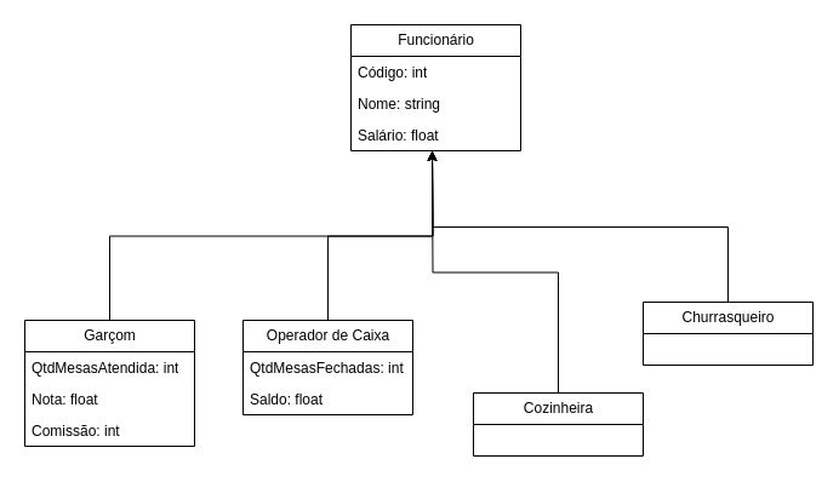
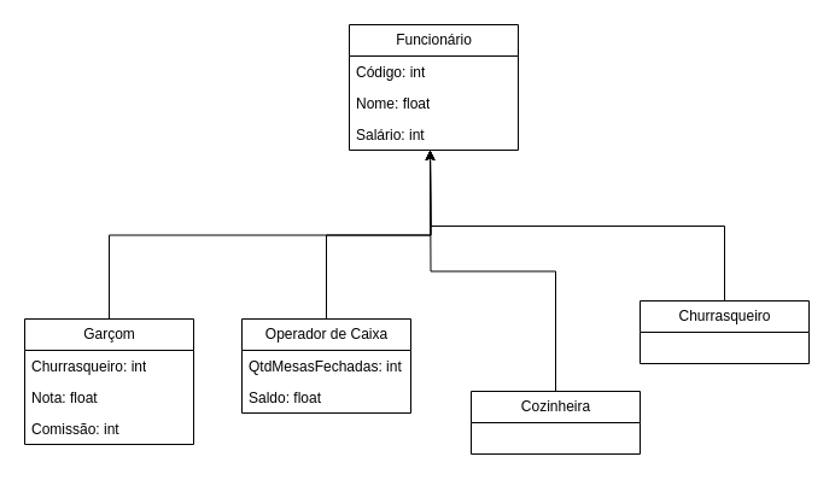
  <mxCell id="0" />
  <mxCell id="1" parent="0" />
  <mxCell id="2" value="Funcionário" style="swimlane;fontStyle=0;childLayout=stackLayout;horizontal=1;startSize=26;fillColor=none;horizontalStack=0;resizeParent=1;resizeParentMax=0;resizeLast=0;collapsible=1;marginBottom=0;html=1;" vertex="1" parent="1"><mxGeometry x="289" y="20" width="140" height="104" as="geometry"><mxRectangle x="240" y="140" width="90" height="26" as="alternateBounds" /></mxGeometry></mxCell>
  <mxCell id="3" value="Código: int" style="text;strokeColor=none;fillColor=none;align=left;verticalAlign=top;spacingLeft=4;spacingRight=4;overflow=hidden;rotatable=0;points=[[0,0.5],[1,0.5]];portConstraint=eastwest;html=1;" vertex="1" parent="2"><mxGeometry y="26" width="140" height="26" as="geometry" /></mxCell>
- <mxCell id="4" value="Nome: string" style="text;strokeColor=none;fillColor=none;align=left;verticalAlign=top;spacingLeft=4;spacingRight=4;overflow=hidden;rotatable=0;points=[[0,0.5],[1,0.5]];portConstraint=eastwest;html=1;" vertex="1" parent="2"><mxGeometry y="52" width="140" height="26" as="geometry" /></mxCell>
- <mxCell id="5" value="Salário: float" style="text;strokeColor=none;fillColor=none;align=left;verticalAlign=top;spacingLeft=4;spacingRight=4;overflow=hidden;rotatable=0;points=[[0,0.5],[1,0.5]];portConstraint=eastwest;html=1;" vertex="1" parent="2"><mxGeometry y="78" width="140" height="26" as="geometry" /></mxCell>
+ <mxCell id="4" value="Nome: float" style="text;strokeColor=none;fillColor=none;align=left;verticalAlign=top;spacingLeft=4;spacingRight=4;overflow=hidden;rotatable=0;points=[[0,0.5],[1,0.5]];portConstraint=eastwest;html=1;" vertex="1" parent="2"><mxGeometry y="52" width="140" height="26" as="geometry" /></mxCell>
+ <mxCell id="5" value="Salário: int" style="text;strokeColor=none;fillColor=none;align=left;verticalAlign=top;spacingLeft=4;spacingRight=4;overflow=hidden;rotatable=0;points=[[0,0.5],[1,0.5]];portConstraint=eastwest;html=1;" vertex="1" parent="2"><mxGeometry y="78" width="140" height="26" as="geometry" /></mxCell>
  <mxCell id="6" style="edgeStyle=orthogonalEdgeStyle;rounded=0;orthogonalLoop=1;jettySize=auto;html=1;exitX=0.5;exitY=0;exitDx=0;exitDy=0;" edge="1" parent="1" source="7"><mxGeometry relative="1" as="geometry"><mxPoint x="356" y="124" as="targetPoint" /></mxGeometry></mxCell>
  <mxCell id="7" value="Garçom" style="swimlane;fontStyle=0;childLayout=stackLayout;horizontal=1;startSize=26;fillColor=none;horizontalStack=0;resizeParent=1;resizeParentMax=0;resizeLast=0;collapsible=1;marginBottom=0;html=1;" vertex="1" parent="1"><mxGeometry x="20" y="264" width="140" height="104" as="geometry"><mxRectangle x="240" y="140" width="90" height="26" as="alternateBounds" /></mxGeometry></mxCell>
- <mxCell id="8" value="QtdMesasAtendida: int" style="text;strokeColor=none;fillColor=none;align=left;verticalAlign=top;spacingLeft=4;spacingRight=4;overflow=hidden;rotatable=0;points=[[0,0.5],[1,0.5]];portConstraint=eastwest;html=1;" vertex="1" parent="7"><mxGeometry y="26" width="140" height="26" as="geometry" /></mxCell>
+ <mxCell id="8" value="Churrasqueiro: int" style="text;strokeColor=none;fillColor=none;align=left;verticalAlign=top;spacingLeft=4;spacingRight=4;overflow=hidden;rotatable=0;points=[[0,0.5],[1,0.5]];portConstraint=eastwest;html=1;" vertex="1" parent="7"><mxGeometry y="26" width="140" height="26" as="geometry" /></mxCell>
  <mxCell id="9" value="Nota: float" style="text;strokeColor=none;fillColor=none;align=left;verticalAlign=top;spacingLeft=4;spacingRight=4;overflow=hidden;rotatable=0;points=[[0,0.5],[1,0.5]];portConstraint=eastwest;html=1;" vertex="1" parent="7"><mxGeometry y="52" width="140" height="26" as="geometry" /></mxCell>
  <mxCell id="10" value="Comissão: int" style="text;strokeColor=none;fillColor=none;align=left;verticalAlign=top;spacingLeft=4;spacingRight=4;overflow=hidden;rotatable=0;points=[[0,0.5],[1,0.5]];portConstraint=eastwest;html=1;" vertex="1" parent="7"><mxGeometry y="78" width="140" height="26" as="geometry" /></mxCell>
  <mxCell id="11" style="edgeStyle=orthogonalEdgeStyle;rounded=0;orthogonalLoop=1;jettySize=auto;html=1;exitX=0.5;exitY=0;exitDx=0;exitDy=0;" edge="1" parent="1" source="12"><mxGeometry relative="1" as="geometry"><mxPoint x="356" y="124" as="targetPoint" /></mxGeometry></mxCell>
  <mxCell id="12" value="Cozinheira" style="swimlane;fontStyle=0;childLayout=stackLayout;horizontal=1;startSize=26;fillColor=none;horizontalStack=0;resizeParent=1;resizeParentMax=0;resizeLast=0;collapsible=1;marginBottom=0;html=1;" vertex="1" parent="1"><mxGeometry x="390" y="324" width="140" height="52" as="geometry"><mxRectangle x="240" y="140" width="90" height="26" as="alternateBounds" /></mxGeometry></mxCell>
  <mxCell id="13" style="edgeStyle=orthogonalEdgeStyle;rounded=0;orthogonalLoop=1;jettySize=auto;html=1;exitX=0.5;exitY=0;exitDx=0;exitDy=0;" edge="1" parent="1" source="14"><mxGeometry relative="1" as="geometry"><mxPoint x="356" y="124" as="targetPoint" /></mxGeometry></mxCell>
  <mxCell id="14" value="Operador de Caixa" style="swimlane;fontStyle=0;childLayout=stackLayout;horizontal=1;startSize=26;fillColor=none;horizontalStack=0;resizeParent=1;resizeParentMax=0;resizeLast=0;collapsible=1;marginBottom=0;html=1;" vertex="1" parent="1"><mxGeometry x="200" y="264" width="140" height="78" as="geometry"><mxRectangle x="240" y="140" width="90" height="26" as="alternateBounds" /></mxGeometry></mxCell>
  <mxCell id="15" value="QtdMesasFechadas: int" style="text;strokeColor=none;fillColor=none;align=left;verticalAlign=top;spacingLeft=4;spacingRight=4;overflow=hidden;rotatable=0;points=[[0,0.5],[1,0.5]];portConstraint=eastwest;html=1;" vertex="1" parent="14"><mxGeometry y="26" width="140" height="26" as="geometry" /></mxCell>
  <mxCell id="16" value="Saldo: float" style="text;strokeColor=none;fillColor=none;align=left;verticalAlign=top;spacingLeft=4;spacingRight=4;overflow=hidden;rotatable=0;points=[[0,0.5],[1,0.5]];portConstraint=eastwest;html=1;" vertex="1" parent="14"><mxGeometry y="52" width="140" height="26" as="geometry" /></mxCell>
  <mxCell id="17" style="edgeStyle=orthogonalEdgeStyle;rounded=0;orthogonalLoop=1;jettySize=auto;html=1;exitX=0.5;exitY=0;exitDx=0;exitDy=0;" edge="1" parent="1" source="18"><mxGeometry relative="1" as="geometry"><mxPoint x="356" y="124" as="targetPoint" /></mxGeometry></mxCell>
  <mxCell id="18" value="Churrasqueiro" style="swimlane;fontStyle=0;childLayout=stackLayout;horizontal=1;startSize=26;fillColor=none;horizontalStack=0;resizeParent=1;resizeParentMax=0;resizeLast=0;collapsible=1;marginBottom=0;html=1;" vertex="1" parent="1"><mxGeometry x="530" y="249" width="140" height="52" as="geometry"><mxRectangle x="240" y="140" width="90" height="26" as="alternateBounds" /></mxGeometry></mxCell>
